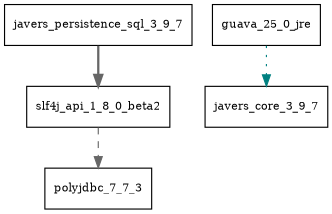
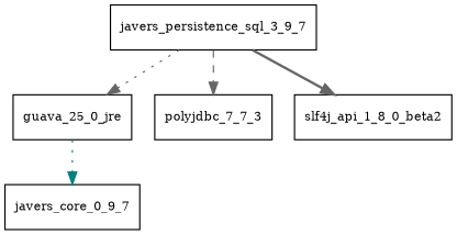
  digraph {
    node [fontsize=10.0 shape=box]
    edge [color=gray40 style=dotted]
    javers_persistence_sql_3_9_7
    guava_25_0_jre
    n3 [label=polyjdbc_7_7_3]
    slf4j_api_1_8_0_beta2
-   javers_core_3_9_7
-   slf4j_api_1_8_0_beta2 -> n3 [style=dashed]
+   javers_core_3_9_7 [label=javers_core_0_9_7]
+   javers_persistence_sql_3_9_7 -> guava_25_0_jre
+   javers_persistence_sql_3_9_7 -> n3 [style=dashed]
    javers_persistence_sql_3_9_7 -> slf4j_api_1_8_0_beta2 [style=bold]
    guava_25_0_jre -> javers_core_3_9_7 [color=teal]
  }
